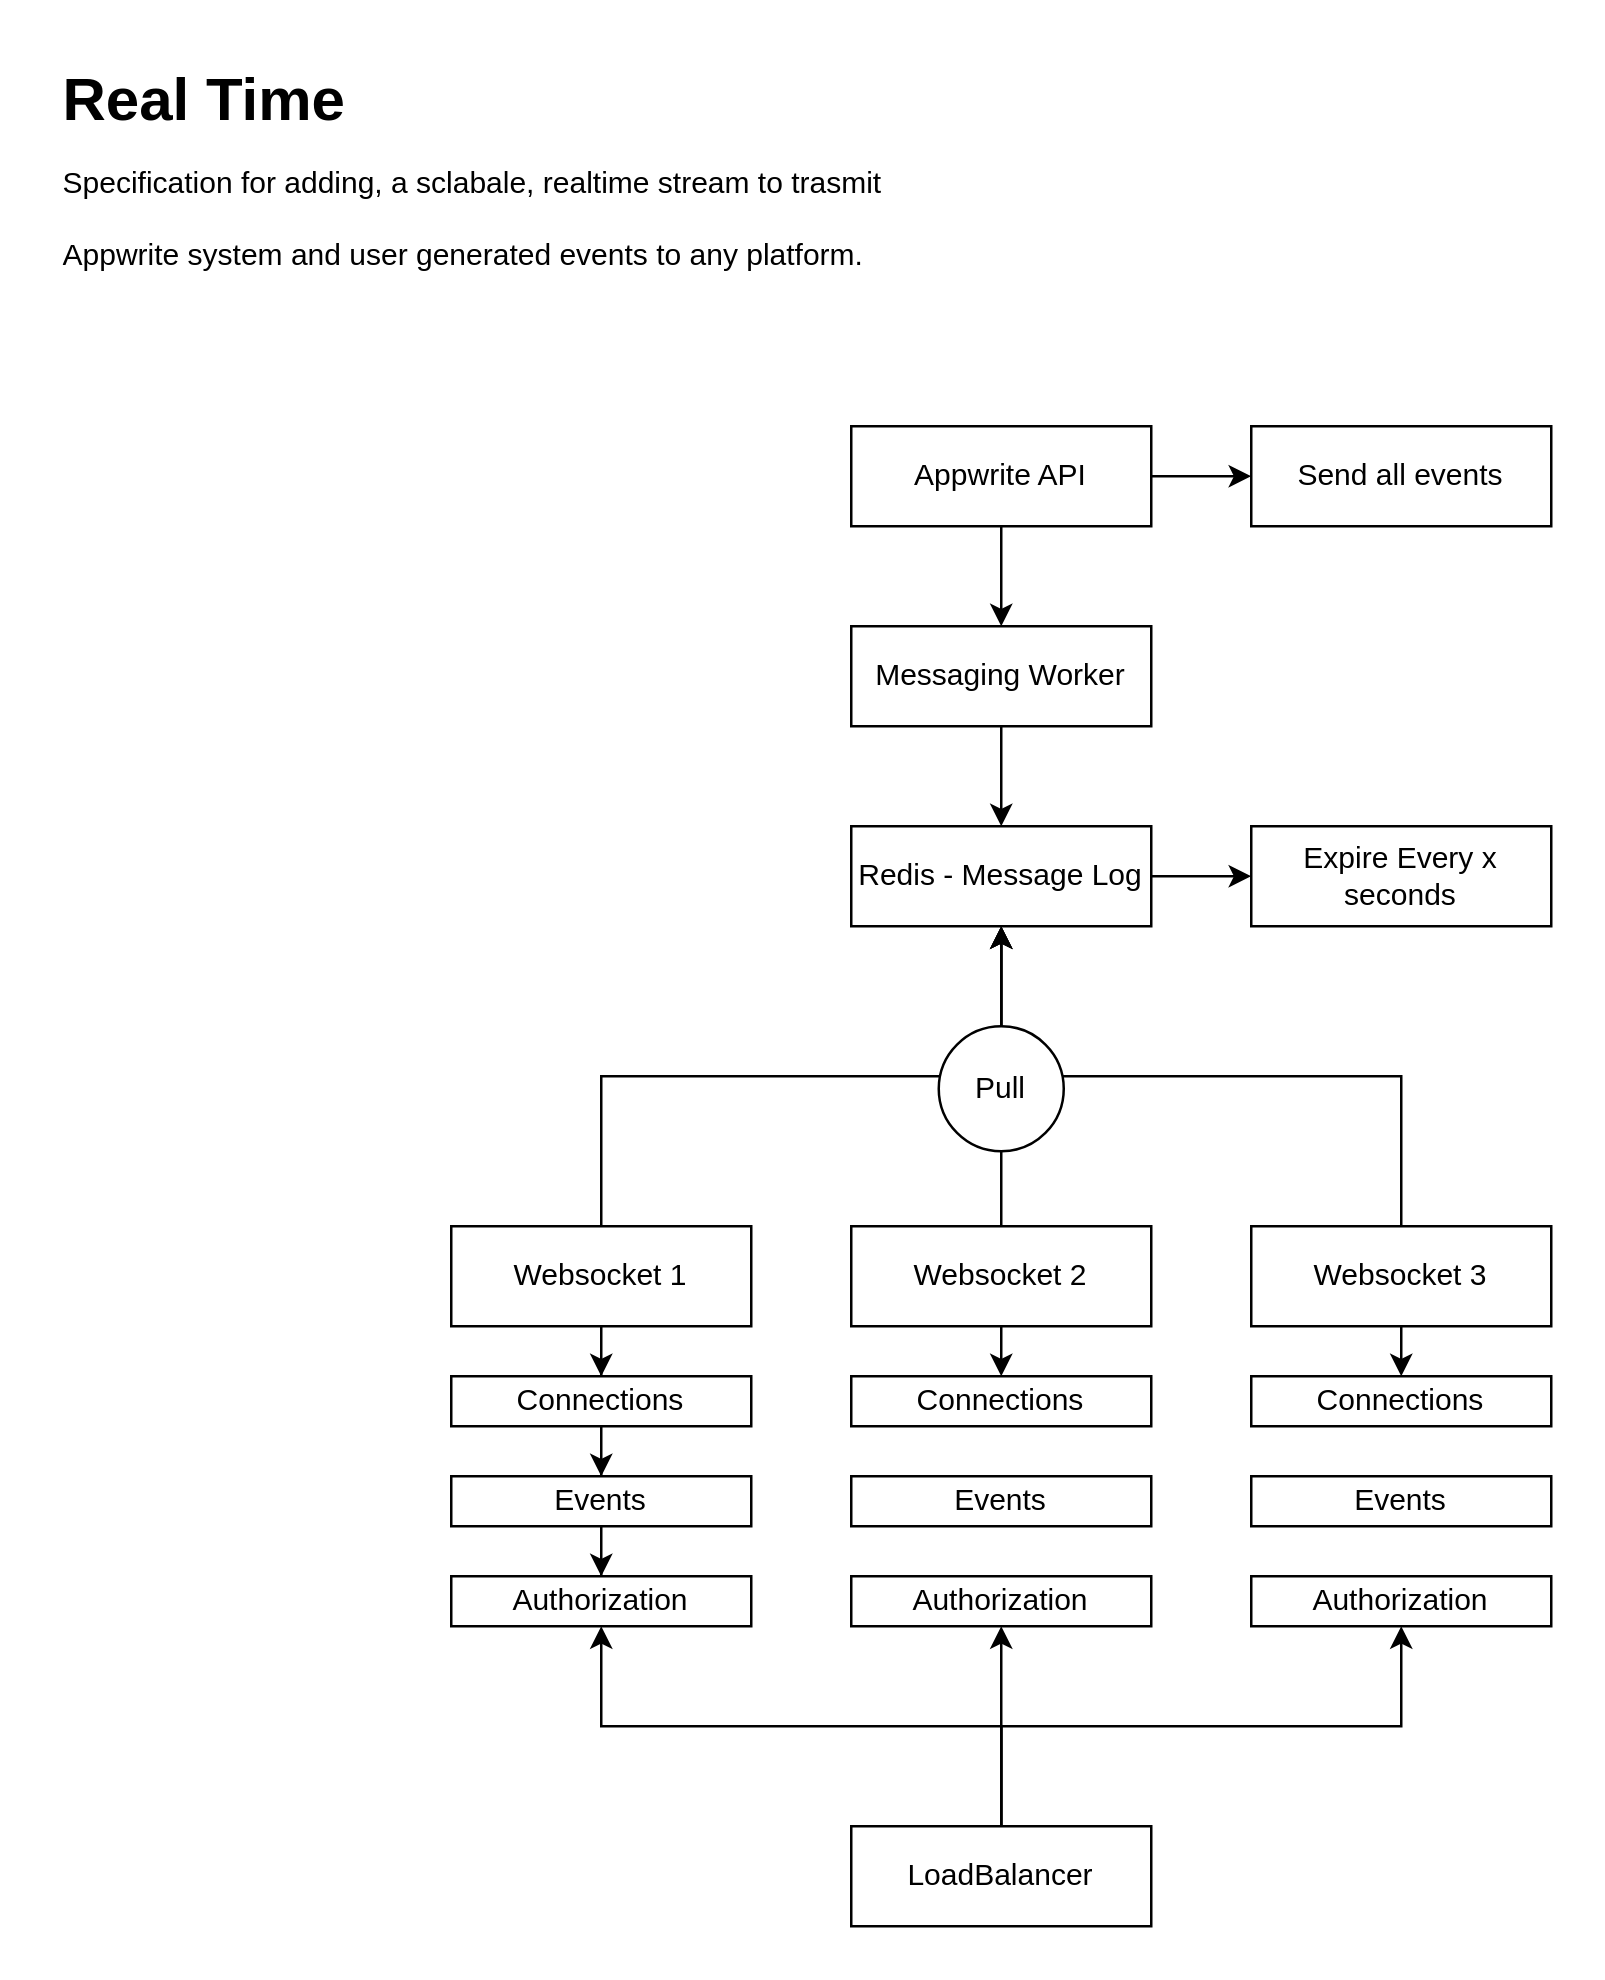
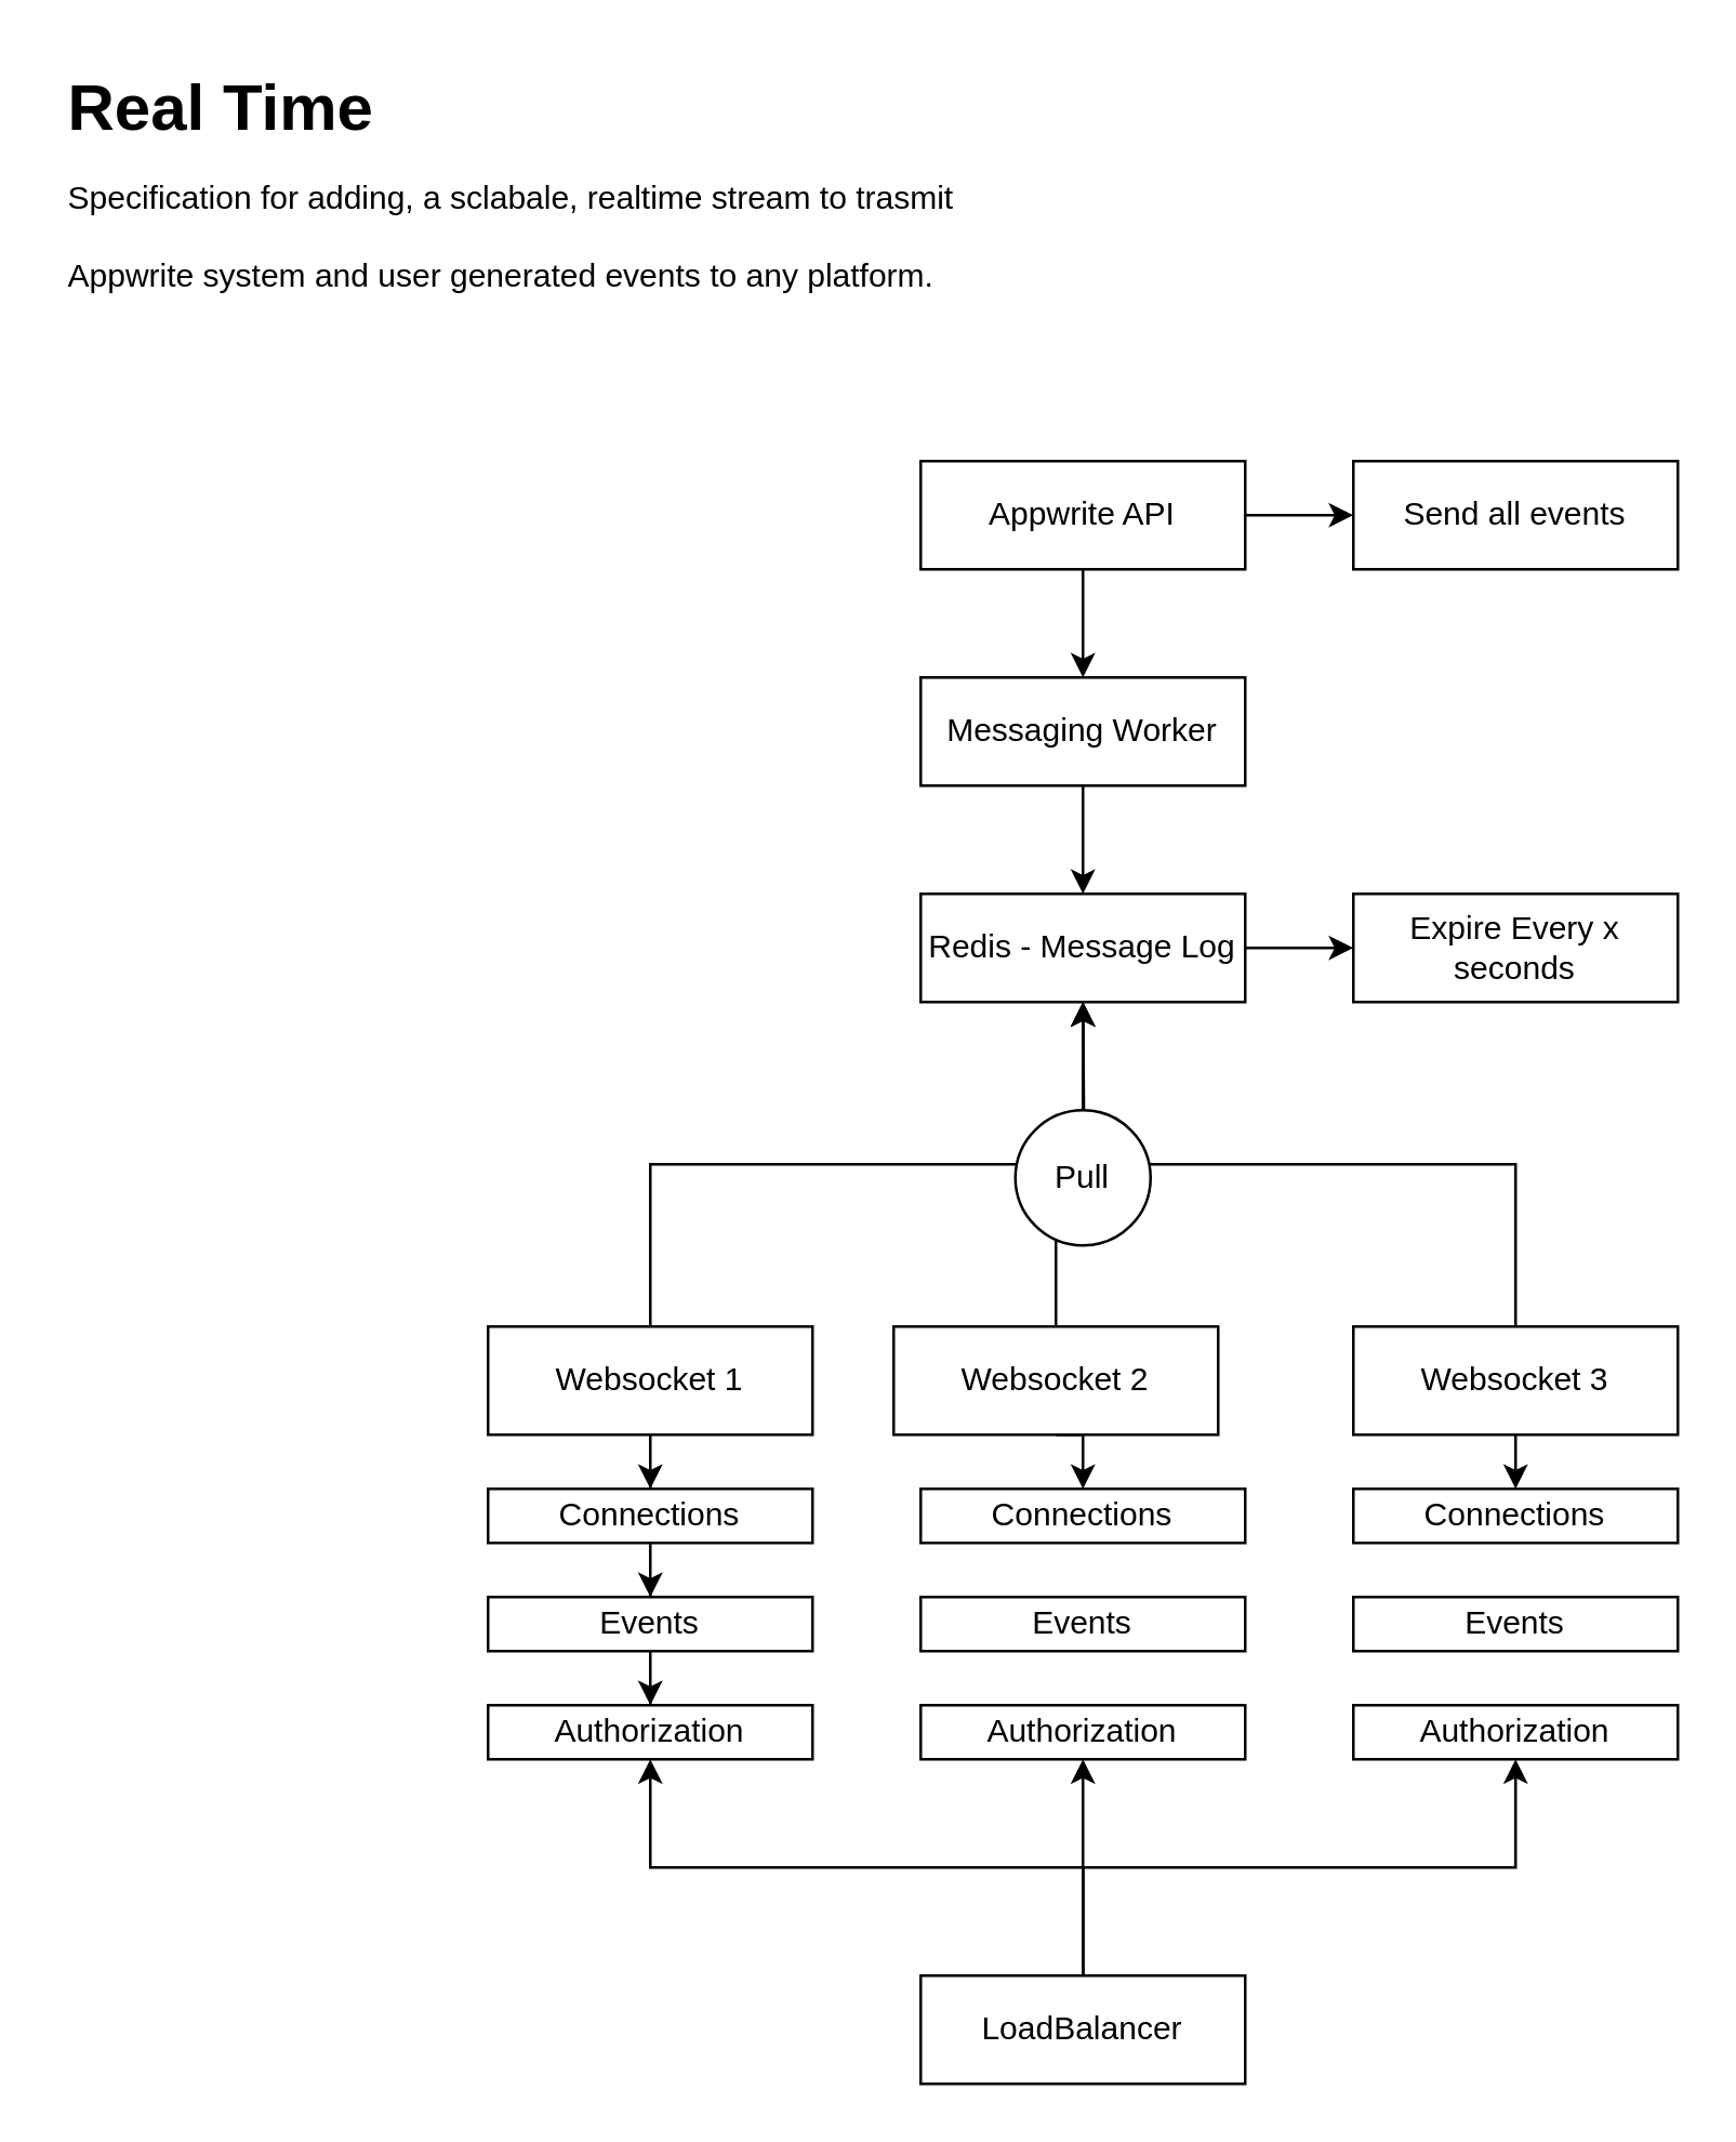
  <mxCell id="0" />
  <mxCell id="1" parent="0" />
  <mxCell id="2" value="" style="edgeStyle=orthogonalEdgeStyle;rounded=0;orthogonalLoop=1;jettySize=auto;html=1;" edge="1" parent="1" source="4" target="7"><mxGeometry relative="1" as="geometry" /></mxCell>
  <mxCell id="3" value="" style="edgeStyle=orthogonalEdgeStyle;rounded=0;orthogonalLoop=1;jettySize=auto;html=1;" edge="1" parent="1" source="4" target="5"><mxGeometry relative="1" as="geometry" /></mxCell>
  <mxCell id="4" value="Appwrite API" style="rounded=0;whiteSpace=wrap;html=1;" vertex="1" parent="1"><mxGeometry x="340" y="170" width="120" height="40" as="geometry" /></mxCell>
  <mxCell id="5" value="Send all events" style="rounded=0;whiteSpace=wrap;html=1;" vertex="1" parent="1"><mxGeometry x="500" y="170" width="120" height="40" as="geometry" /></mxCell>
  <mxCell id="6" value="" style="edgeStyle=orthogonalEdgeStyle;rounded=0;orthogonalLoop=1;jettySize=auto;html=1;" edge="1" parent="1" source="7" target="9"><mxGeometry relative="1" as="geometry" /></mxCell>
  <mxCell id="7" value="Messaging Worker" style="rounded=0;whiteSpace=wrap;html=1;" vertex="1" parent="1"><mxGeometry x="340" y="250" width="120" height="40" as="geometry" /></mxCell>
  <mxCell id="8" value="" style="edgeStyle=orthogonalEdgeStyle;rounded=0;orthogonalLoop=1;jettySize=auto;html=1;" edge="1" parent="1" source="9" target="10"><mxGeometry relative="1" as="geometry" /></mxCell>
  <mxCell id="9" value="Redis - Message Log" style="rounded=0;whiteSpace=wrap;html=1;" vertex="1" parent="1"><mxGeometry x="340" y="330" width="120" height="40" as="geometry" /></mxCell>
  <mxCell id="10" value="Expire Every x seconds" style="rounded=0;whiteSpace=wrap;html=1;" vertex="1" parent="1"><mxGeometry x="500" y="330" width="120" height="40" as="geometry" /></mxCell>
  <mxCell id="11" style="edgeStyle=orthogonalEdgeStyle;rounded=0;orthogonalLoop=1;jettySize=auto;html=1;exitX=0.5;exitY=0;exitDx=0;exitDy=0;" edge="1" parent="1" source="13" target="9"><mxGeometry relative="1" as="geometry" /></mxCell>
  <mxCell id="12" value="" style="edgeStyle=orthogonalEdgeStyle;rounded=0;orthogonalLoop=1;jettySize=auto;html=1;" edge="1" parent="1" source="13" target="15"><mxGeometry relative="1" as="geometry" /></mxCell>
  <mxCell id="13" value="Websocket 1" style="rounded=0;whiteSpace=wrap;html=1;" vertex="1" parent="1"><mxGeometry x="180" y="490" width="120" height="40" as="geometry" /></mxCell>
  <mxCell id="14" value="" style="edgeStyle=orthogonalEdgeStyle;rounded=0;orthogonalLoop=1;jettySize=auto;html=1;" edge="1" parent="1" source="15" target="17"><mxGeometry relative="1" as="geometry" /></mxCell>
  <mxCell id="15" value="Connections" style="rounded=0;whiteSpace=wrap;html=1;" vertex="1" parent="1"><mxGeometry x="180" y="550" width="120" height="20" as="geometry" /></mxCell>
  <mxCell id="16" value="" style="edgeStyle=orthogonalEdgeStyle;rounded=0;orthogonalLoop=1;jettySize=auto;html=1;" edge="1" parent="1" source="17" target="18"><mxGeometry relative="1" as="geometry" /></mxCell>
  <mxCell id="17" value="Events" style="rounded=0;whiteSpace=wrap;html=1;" vertex="1" parent="1"><mxGeometry x="180" y="590" width="120" height="20" as="geometry" /></mxCell>
  <mxCell id="18" value="Authorization" style="rounded=0;whiteSpace=wrap;html=1;" vertex="1" parent="1"><mxGeometry x="180" y="630" width="120" height="20" as="geometry" /></mxCell>
  <mxCell id="19" style="edgeStyle=orthogonalEdgeStyle;rounded=0;orthogonalLoop=1;jettySize=auto;html=1;exitX=0.5;exitY=0;exitDx=0;exitDy=0;" edge="1" parent="1" source="21"><mxGeometry relative="1" as="geometry"><mxPoint x="400" y="370" as="targetPoint" /></mxGeometry></mxCell>
  <mxCell id="20" style="edgeStyle=orthogonalEdgeStyle;rounded=0;orthogonalLoop=1;jettySize=auto;html=1;exitX=0.5;exitY=1;exitDx=0;exitDy=0;entryX=0.5;entryY=0;entryDx=0;entryDy=0;" edge="1" parent="1" source="21" target="26"><mxGeometry relative="1" as="geometry" /></mxCell>
- <mxCell id="21" value="Websocket 2" style="rounded=0;whiteSpace=wrap;html=1;" vertex="1" parent="1"><mxGeometry x="340" y="490" width="120" height="40" as="geometry" /></mxCell>
+ <mxCell id="21" value="Websocket 2" style="rounded=0;whiteSpace=wrap;html=1;" vertex="1" parent="1"><mxGeometry x="330" y="490" width="120" height="40" as="geometry" /></mxCell>
  <mxCell id="22" style="edgeStyle=orthogonalEdgeStyle;rounded=0;orthogonalLoop=1;jettySize=auto;html=1;exitX=0.5;exitY=0;exitDx=0;exitDy=0;entryX=0.5;entryY=1;entryDx=0;entryDy=0;" edge="1" parent="1" source="24" target="9"><mxGeometry relative="1" as="geometry" /></mxCell>
  <mxCell id="23" style="edgeStyle=orthogonalEdgeStyle;rounded=0;orthogonalLoop=1;jettySize=auto;html=1;exitX=0.5;exitY=1;exitDx=0;exitDy=0;entryX=0.5;entryY=0;entryDx=0;entryDy=0;" edge="1" parent="1" source="24" target="29"><mxGeometry relative="1" as="geometry" /></mxCell>
  <mxCell id="24" value="Websocket 3" style="rounded=0;whiteSpace=wrap;html=1;" vertex="1" parent="1"><mxGeometry x="500" y="490" width="120" height="40" as="geometry" /></mxCell>
  <mxCell id="25" value="Pull" style="ellipse;whiteSpace=wrap;html=1;" vertex="1" parent="1"><mxGeometry x="375" y="410" width="50" height="50" as="geometry" /></mxCell>
  <mxCell id="26" value="Connections" style="rounded=0;whiteSpace=wrap;html=1;" vertex="1" parent="1"><mxGeometry x="340" y="550" width="120" height="20" as="geometry" /></mxCell>
  <mxCell id="27" value="Events" style="rounded=0;whiteSpace=wrap;html=1;" vertex="1" parent="1"><mxGeometry x="340" y="590" width="120" height="20" as="geometry" /></mxCell>
  <mxCell id="28" value="Authorization" style="rounded=0;whiteSpace=wrap;html=1;" vertex="1" parent="1"><mxGeometry x="340" y="630" width="120" height="20" as="geometry" /></mxCell>
  <mxCell id="29" value="Connections" style="rounded=0;whiteSpace=wrap;html=1;" vertex="1" parent="1"><mxGeometry x="500" y="550" width="120" height="20" as="geometry" /></mxCell>
  <mxCell id="30" value="Events" style="rounded=0;whiteSpace=wrap;html=1;" vertex="1" parent="1"><mxGeometry x="500" y="590" width="120" height="20" as="geometry" /></mxCell>
  <mxCell id="31" value="Authorization" style="rounded=0;whiteSpace=wrap;html=1;" vertex="1" parent="1"><mxGeometry x="500" y="630" width="120" height="20" as="geometry" /></mxCell>
  <mxCell id="32" style="edgeStyle=orthogonalEdgeStyle;rounded=0;orthogonalLoop=1;jettySize=auto;html=1;exitX=0.5;exitY=0;exitDx=0;exitDy=0;entryX=0.5;entryY=1;entryDx=0;entryDy=0;" edge="1" parent="1" source="35" target="28"><mxGeometry relative="1" as="geometry" /></mxCell>
  <mxCell id="33" style="edgeStyle=orthogonalEdgeStyle;rounded=0;orthogonalLoop=1;jettySize=auto;html=1;exitX=0.5;exitY=0;exitDx=0;exitDy=0;entryX=0.5;entryY=1;entryDx=0;entryDy=0;" edge="1" parent="1" source="35" target="31"><mxGeometry relative="1" as="geometry" /></mxCell>
  <mxCell id="34" style="edgeStyle=orthogonalEdgeStyle;rounded=0;orthogonalLoop=1;jettySize=auto;html=1;exitX=0.5;exitY=0;exitDx=0;exitDy=0;entryX=0.5;entryY=1;entryDx=0;entryDy=0;" edge="1" parent="1" source="35" target="18"><mxGeometry relative="1" as="geometry" /></mxCell>
  <mxCell id="35" value="LoadBalancer" style="rounded=0;whiteSpace=wrap;html=1;" vertex="1" parent="1"><mxGeometry x="340" y="730" width="120" height="40" as="geometry" /></mxCell>
  <mxCell id="36" value="&lt;h1&gt;&lt;span&gt;Real Time&lt;br&gt;&lt;/span&gt;&lt;span style=&quot;font-size: 12px ; font-weight: normal&quot;&gt;Specification for adding, a sclabale, realtime stream to trasmit Appwrite system and user generated events to any platform.&lt;/span&gt;&lt;br&gt;&lt;/h1&gt;" style="text;html=1;spacing=5;spacingTop=-20;whiteSpace=wrap;overflow=hidden;rounded=0;labelBackgroundColor=none;" vertex="1" parent="1"><mxGeometry x="20" y="20" width="370" height="90" as="geometry" /></mxCell>
